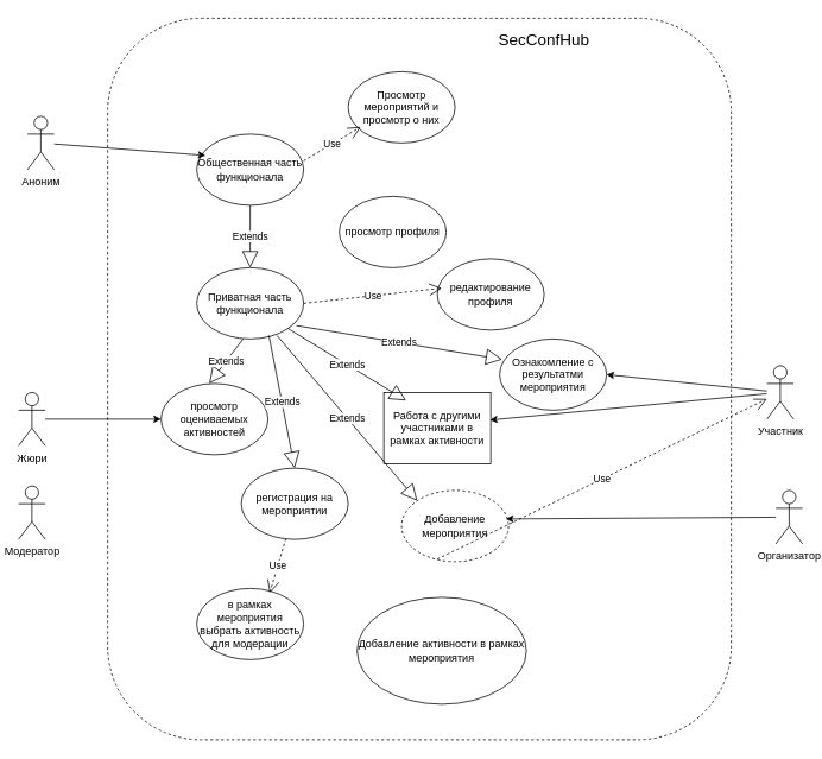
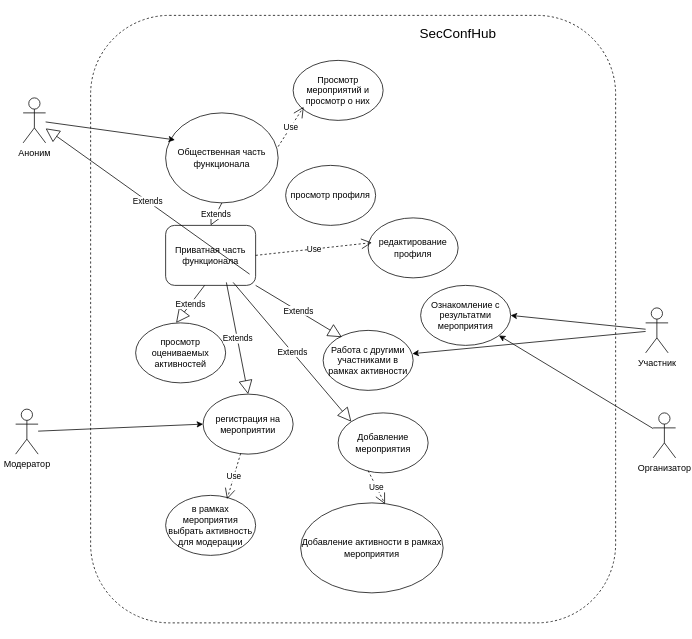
  <mxCell id="0" />
  <mxCell id="1" parent="0" />
  <mxCell id="2" value="Аноним" style="shape=umlActor;verticalLabelPosition=bottom;verticalAlign=top;html=1;outlineConnect=0;" vertex="1" parent="1"><mxGeometry x="30" y="130" width="30" height="60" as="geometry" /></mxCell>
  <mxCell id="3" value="Участник" style="shape=umlActor;verticalLabelPosition=bottom;verticalAlign=top;html=1;outlineConnect=0;" vertex="1" parent="1"><mxGeometry x="860" y="410" width="30" height="60" as="geometry" /></mxCell>
  <mxCell id="4" value="Модератор" style="shape=umlActor;verticalLabelPosition=bottom;verticalAlign=top;html=1;outlineConnect=0;" vertex="1" parent="1"><mxGeometry x="20" y="545" width="30" height="60" as="geometry" /></mxCell>
  <mxCell id="5" value="Организатор" style="shape=umlActor;verticalLabelPosition=bottom;verticalAlign=top;html=1;outlineConnect=0;" vertex="1" parent="1"><mxGeometry x="870" y="550" width="30" height="60" as="geometry" /></mxCell>
- <mxCell id="6" value="Жюри" style="shape=umlActor;verticalLabelPosition=bottom;verticalAlign=top;html=1;outlineConnect=0;" vertex="1" parent="1"><mxGeometry x="20" y="440" width="30" height="60" as="geometry" /></mxCell>
  <mxCell id="7" value="" style="rounded=1;whiteSpace=wrap;html=1;dashed=1;" vertex="1" parent="1"><mxGeometry x="120" width="700" height="810" as="geometry" y="20" /></mxCell>
  <mxCell id="8" value="SecConfHub" style="text;html=1;align=center;verticalAlign=middle;whiteSpace=wrap;rounded=0;fontSize=18;" vertex="1" parent="1"><mxGeometry x="580" y="30" width="60" height="30" as="geometry" /></mxCell>
- <mxCell id="9" value="Общественная часть&lt;div&gt;функционала&lt;/div&gt;" style="ellipse;whiteSpace=wrap;html=1;" vertex="1" parent="1"><mxGeometry x="220" y="150" width="120" height="80" as="geometry" /></mxCell>
- <mxCell id="10" value="Приватная часть функционала" style="ellipse;whiteSpace=wrap;html=1;" vertex="1" parent="1"><mxGeometry x="220" y="300" width="120" height="80" as="geometry" /></mxCell>
+ <mxCell id="9" value="Общественная часть&lt;div&gt;функционала&lt;/div&gt;" style="ellipse;whiteSpace=wrap;html=1;" vertex="1" parent="1"><mxGeometry x="220" y="150" width="150" height="120" as="geometry" /></mxCell>
+ <mxCell id="10" value="Приватная часть функционала" style="whiteSpace=wrap;html=1;rounded=1;" vertex="1" parent="1"><mxGeometry x="220" y="300" width="120" height="80" as="geometry" /></mxCell>
  <mxCell id="11" value="Просмотр мероприятий и просмотр о них" style="ellipse;whiteSpace=wrap;html=1;" vertex="1" parent="1"><mxGeometry x="390" y="80" width="120" height="80" as="geometry" /></mxCell>
  <mxCell id="12" value="" style="endArrow=classic;html=1;rounded=0;entryX=0.083;entryY=0.3;entryDx=0;entryDy=0;entryPerimeter=0;" edge="1" parent="1" source="2" target="9"><mxGeometry width="50" height="50" relative="1" as="geometry"><mxPoint x="280" y="340" as="sourcePoint" /><mxPoint x="330" y="290" as="targetPoint" /></mxGeometry></mxCell>
  <mxCell id="13" value="Use" style="endArrow=open;endSize=12;dashed=1;html=1;rounded=0;exitX=1;exitY=0.375;exitDx=0;exitDy=0;exitPerimeter=0;entryX=0.117;entryY=0.775;entryDx=0;entryDy=0;entryPerimeter=0;" edge="1" parent="1" source="9" target="11"><mxGeometry width="160" relative="1" as="geometry"><mxPoint x="320" y="260" as="sourcePoint" /><mxPoint x="480" y="260" as="targetPoint" /></mxGeometry></mxCell>
  <mxCell id="14" value="Extends" style="endArrow=block;endSize=16;endFill=0;html=1;rounded=0;exitX=0.5;exitY=1;exitDx=0;exitDy=0;entryX=0.5;entryY=0;entryDx=0;entryDy=0;" edge="1" parent="1" source="9" target="10"><mxGeometry width="160" relative="1" as="geometry"><mxPoint x="154" y="330" as="sourcePoint" /><mxPoint x="314" y="330" as="targetPoint" /></mxGeometry></mxCell>
  <mxCell id="15" value="просмотр профиля" style="ellipse;whiteSpace=wrap;html=1;" vertex="1" parent="1"><mxGeometry x="380" y="220" width="120" height="80" as="geometry" /></mxCell>
  <mxCell id="16" value="редактирование профиля" style="ellipse;whiteSpace=wrap;html=1;" vertex="1" parent="1"><mxGeometry x="490" y="290" width="120" height="80" as="geometry" /></mxCell>
  <mxCell id="17" value="Use" style="endArrow=open;endSize=12;dashed=1;html=1;rounded=0;exitX=1;exitY=0.5;exitDx=0;exitDy=0;entryX=0.042;entryY=0.413;entryDx=0;entryDy=0;entryPerimeter=0;" edge="1" parent="1" source="10" target="16"><mxGeometry width="160" relative="1" as="geometry"><mxPoint x="340" y="379" as="sourcePoint" /><mxPoint x="399" y="342" as="targetPoint" /></mxGeometry></mxCell>
  <mxCell id="18" value="Ознакомление с результатми мероприятия" style="ellipse;whiteSpace=wrap;html=1;" vertex="1" parent="1"><mxGeometry x="560" y="380" width="120" height="80" as="geometry" /></mxCell>
  <mxCell id="19" value="" style="endArrow=classic;html=1;rounded=0;entryX=1;entryY=0.5;entryDx=0;entryDy=0;" edge="1" parent="1" source="3" target="18"><mxGeometry width="50" height="50" relative="1" as="geometry"><mxPoint x="0" y="143" as="sourcePoint" /><mxPoint x="240" y="184" as="targetPoint" /></mxGeometry></mxCell>
- <mxCell id="20" value="Работа с другими участниками в рамках активности" style="whiteSpace=wrap;html=1;rounded=0;" vertex="1" parent="1"><mxGeometry x="430" y="440" width="120" height="80" as="geometry" /></mxCell>
+ <mxCell id="20" value="Работа с другими участниками в рамках активности" style="ellipse;whiteSpace=wrap;html=1;" vertex="1" parent="1"><mxGeometry x="430" y="440" width="120" height="80" as="geometry" /></mxCell>
  <mxCell id="21" value="" style="endArrow=classic;html=1;rounded=0;entryX=0.992;entryY=0.388;entryDx=0;entryDy=0;entryPerimeter=0;" edge="1" parent="1" source="3" target="20"><mxGeometry width="50" height="50" relative="1" as="geometry"><mxPoint x="0" y="489" as="sourcePoint" /><mxPoint x="324" y="460" as="targetPoint" /></mxGeometry></mxCell>
- <mxCell id="22" value="Extends" style="endArrow=block;endSize=16;endFill=0;html=1;rounded=0;exitX=0.933;exitY=0.813;exitDx=0;exitDy=0;entryX=0.025;entryY=0.288;entryDx=0;entryDy=0;exitPerimeter=0;entryPerimeter=0;" edge="1" parent="1" source="10" target="18"><mxGeometry width="160" relative="1" as="geometry"><mxPoint x="290" y="240" as="sourcePoint" /><mxPoint x="290" y="310" as="targetPoint" /></mxGeometry></mxCell>
+ <mxCell id="22" value="Extends" style="endArrow=block;endSize=16;endFill=0;html=1;rounded=0;exitX=0.933;exitY=0.813;exitDx=0;exitDy=0;exitPerimeter=0;" edge="1" parent="1" source="10" target="2"><mxGeometry width="160" relative="1" as="geometry"><mxPoint x="290" y="240" as="sourcePoint" /><mxPoint x="290" y="310" as="targetPoint" /></mxGeometry></mxCell>
  <mxCell id="23" value="Extends" style="endArrow=block;endSize=16;endFill=0;html=1;rounded=0;exitX=1;exitY=1;exitDx=0;exitDy=0;entryX=0.208;entryY=0.113;entryDx=0;entryDy=0;entryPerimeter=0;" edge="1" parent="1" source="10" target="20"><mxGeometry width="160" relative="1" as="geometry"><mxPoint x="316" y="387" as="sourcePoint" /><mxPoint x="353" y="428" as="targetPoint" /></mxGeometry></mxCell>
  <mxCell id="24" value="просмотр оцениваемых активностей" style="ellipse;whiteSpace=wrap;html=1;" vertex="1" parent="1"><mxGeometry x="180" y="430" width="120" height="80" as="geometry" /></mxCell>
- <mxCell id="25" value="" style="endArrow=classic;html=1;rounded=0;entryX=0;entryY=0.5;entryDx=0;entryDy=0;" edge="1" parent="1" source="6" target="24"><mxGeometry width="50" height="50" relative="1" as="geometry"><mxPoint x="0" y="143" as="sourcePoint" /><mxPoint x="240" y="184" as="targetPoint" /></mxGeometry></mxCell>
  <mxCell id="26" value="регистрация на мероприятии" style="ellipse;whiteSpace=wrap;html=1;" vertex="1" parent="1"><mxGeometry x="270" y="525" width="120" height="80" as="geometry" /></mxCell>
+ <mxCell id="27" value="" style="endArrow=classic;html=1;rounded=0;entryX=0;entryY=0.5;entryDx=0;entryDy=0;" edge="1" parent="1" source="4" target="26"><mxGeometry width="50" height="50" relative="1" as="geometry"><mxPoint x="50" y="600" as="sourcePoint" /><mxPoint x="230" y="480" as="targetPoint" /></mxGeometry></mxCell>
  <mxCell id="28" value="в рамках мероприятия выбрать активность для модерации" style="ellipse;whiteSpace=wrap;html=1;" vertex="1" parent="1"><mxGeometry x="220" y="660" width="120" height="80" as="geometry" /></mxCell>
  <mxCell id="29" value="Use" style="endArrow=open;endSize=12;dashed=1;html=1;rounded=0;exitX=0.417;exitY=0.988;exitDx=0;exitDy=0;entryX=0.683;entryY=0.063;entryDx=0;entryDy=0;entryPerimeter=0;exitPerimeter=0;" edge="1" parent="1" source="26" target="28"><mxGeometry width="160" relative="1" as="geometry"><mxPoint x="350" y="350" as="sourcePoint" /><mxPoint x="505" y="333" as="targetPoint" /></mxGeometry></mxCell>
- <mxCell id="30" value="Добавление мероприятия" style="ellipse;whiteSpace=wrap;html=1;dashed=1;" vertex="1" parent="1"><mxGeometry x="450" y="550" width="120" height="80" as="geometry" /></mxCell>
+ <mxCell id="30" value="Добавление мероприятия" style="ellipse;whiteSpace=wrap;html=1;" vertex="1" parent="1"><mxGeometry x="450" y="550" width="120" height="80" as="geometry" /></mxCell>
  <mxCell id="31" value="Добавление активности в рамках мероприятия" style="ellipse;whiteSpace=wrap;html=1;" vertex="1" parent="1"><mxGeometry x="400" y="670" width="190" height="120" as="geometry" /></mxCell>
- <mxCell id="32" value="" style="endArrow=classic;html=1;rounded=0;entryX=0.975;entryY=0.4;entryDx=0;entryDy=0;entryPerimeter=0;" edge="1" parent="1" source="5" target="30"><mxGeometry width="50" height="50" relative="1" as="geometry"><mxPoint x="870" y="451" as="sourcePoint" /><mxPoint x="559" y="481" as="targetPoint" /></mxGeometry></mxCell>
- <mxCell id="33" value="Use" style="endArrow=open;endSize=12;dashed=1;html=1;rounded=0;exitX=0.333;exitY=0.963;exitDx=0;exitDy=0;exitPerimeter=0;" edge="1" parent="1" source="30" target="3"><mxGeometry width="160" relative="1" as="geometry"><mxPoint x="348" y="610" as="sourcePoint" /><mxPoint x="312" y="675" as="targetPoint" /></mxGeometry></mxCell>
+ <mxCell id="32" value="" style="endArrow=classic;html=1;rounded=0;" edge="1" parent="1" source="5" target="18"><mxGeometry width="50" height="50" relative="1" as="geometry"><mxPoint x="870" y="451" as="sourcePoint" /><mxPoint x="559" y="481" as="targetPoint" /></mxGeometry></mxCell>
+ <mxCell id="33" value="Use" style="endArrow=open;endSize=12;dashed=1;html=1;rounded=0;exitX=0.333;exitY=0.963;exitDx=0;exitDy=0;entryX=0.592;entryY=0.013;entryDx=0;entryDy=0;entryPerimeter=0;exitPerimeter=0;" edge="1" parent="1" source="30" target="31"><mxGeometry width="160" relative="1" as="geometry"><mxPoint x="348" y="610" as="sourcePoint" /><mxPoint x="312" y="675" as="targetPoint" /></mxGeometry></mxCell>
  <mxCell id="34" value="Extends" style="endArrow=block;endSize=16;endFill=0;html=1;rounded=0;exitX=0.433;exitY=1;exitDx=0;exitDy=0;entryX=0.45;entryY=0;entryDx=0;entryDy=0;entryPerimeter=0;exitPerimeter=0;" edge="1" parent="1" source="10" target="24"><mxGeometry width="160" relative="1" as="geometry"><mxPoint x="332" y="378" as="sourcePoint" /><mxPoint x="465" y="459" as="targetPoint" /></mxGeometry></mxCell>
  <mxCell id="35" value="Extends" style="endArrow=block;endSize=16;endFill=0;html=1;rounded=0;exitX=0.675;exitY=0.95;exitDx=0;exitDy=0;entryX=0.5;entryY=0;entryDx=0;entryDy=0;exitPerimeter=0;" edge="1" parent="1" source="10" target="26"><mxGeometry width="160" relative="1" as="geometry"><mxPoint x="282" y="390" as="sourcePoint" /><mxPoint x="284" y="440" as="targetPoint" /></mxGeometry></mxCell>
  <mxCell id="36" value="Extends" style="endArrow=block;endSize=16;endFill=0;html=1;rounded=0;exitX=0.75;exitY=0.95;exitDx=0;exitDy=0;entryX=0;entryY=0;entryDx=0;entryDy=0;exitPerimeter=0;" edge="1" parent="1" source="10" target="30"><mxGeometry width="160" relative="1" as="geometry"><mxPoint x="311" y="386" as="sourcePoint" /><mxPoint x="340" y="535" as="targetPoint" /></mxGeometry></mxCell>
